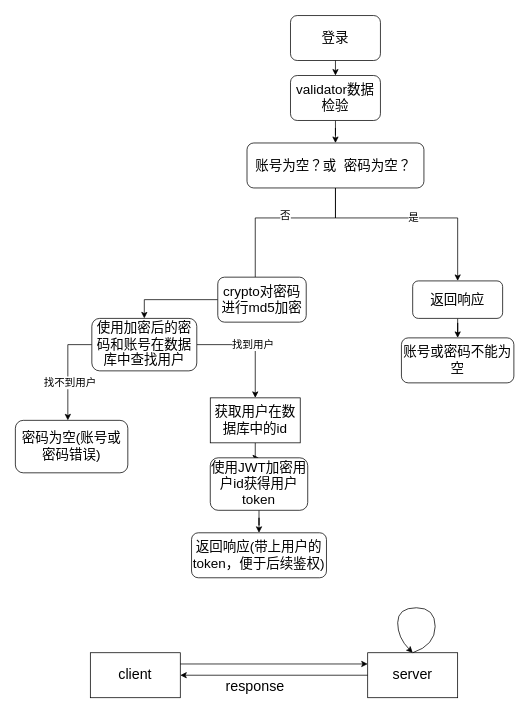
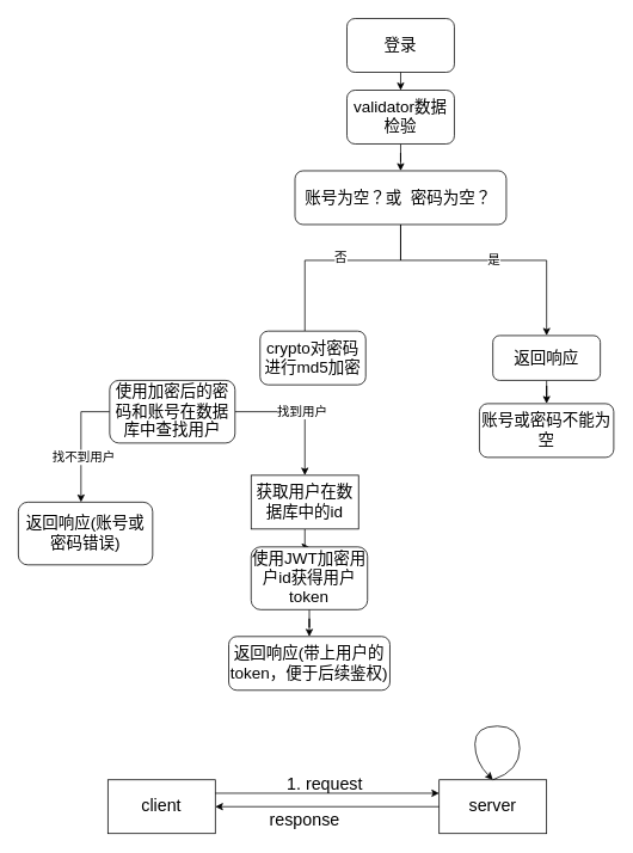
  <mxCell id="0" />
  <mxCell id="1" parent="0" />
  <mxCell id="2" value="&lt;font style=&quot;font-size: 18px;&quot;&gt;登录&lt;/font&gt;" style="rounded=1;whiteSpace=wrap;html=1;" parent="1" vertex="1"><mxGeometry x="387" y="20" width="120" height="60" as="geometry" /></mxCell>
  <mxCell id="3" style="edgeStyle=orthogonalEdgeStyle;rounded=0;orthogonalLoop=1;jettySize=auto;html=1;exitX=0.5;exitY=1;exitDx=0;exitDy=0;fontSize=14;" parent="1" source="4" target="9" edge="1"><mxGeometry relative="1" as="geometry" /></mxCell>
  <mxCell id="4" value="&lt;font style=&quot;font-size: 18px;&quot;&gt;validator数据检验&lt;/font&gt;" style="rounded=1;whiteSpace=wrap;html=1;fontSize=14;" parent="1" vertex="1"><mxGeometry x="387" y="100" width="120" height="60" as="geometry" /></mxCell>
  <mxCell id="5" value="" style="endArrow=classic;html=1;rounded=0;fontSize=14;exitX=0.5;exitY=1;exitDx=0;exitDy=0;" parent="1" source="2" target="4" edge="1"><mxGeometry width="50" height="50" relative="1" as="geometry"><mxPoint x="270" y="130" as="sourcePoint" /><mxPoint x="480" y="120" as="targetPoint" /></mxGeometry></mxCell>
  <mxCell id="6" value="是" style="edgeStyle=orthogonalEdgeStyle;rounded=0;orthogonalLoop=1;jettySize=auto;html=1;exitX=0.5;exitY=1;exitDx=0;exitDy=0;fontSize=14;" parent="1" source="9" target="11" edge="1"><mxGeometry relative="1" as="geometry"><Array as="points"><mxPoint x="447" y="290" /><mxPoint x="610" y="290" /></Array></mxGeometry></mxCell>
  <mxCell id="7" style="edgeStyle=orthogonalEdgeStyle;rounded=0;orthogonalLoop=1;jettySize=auto;html=1;exitX=0.5;exitY=1;exitDx=0;exitDy=0;fontSize=14;endArrow=none;" parent="1" source="9" target="14" edge="1"><mxGeometry relative="1" as="geometry"><Array as="points"><mxPoint x="447" y="290" /><mxPoint x="340" y="290" /></Array></mxGeometry></mxCell>
  <mxCell id="8" value="否&lt;br&gt;" style="edgeLabel;html=1;align=center;verticalAlign=middle;resizable=0;points=[];fontSize=14;" parent="7" vertex="1" connectable="0"><mxGeometry x="-0.044" y="-4" relative="1" as="geometry"><mxPoint as="offset" /></mxGeometry></mxCell>
  <mxCell id="9" value="&lt;font style=&quot;font-size: 18px;&quot;&gt;账号为空？或&amp;nbsp; 密码为空？&amp;nbsp;&lt;/font&gt;" style="rounded=1;whiteSpace=wrap;html=1;fontSize=14;" parent="1" vertex="1"><mxGeometry x="329" y="190" width="236" height="60" as="geometry" /></mxCell>
  <mxCell id="10" style="edgeStyle=orthogonalEdgeStyle;rounded=0;orthogonalLoop=1;jettySize=auto;html=1;fontSize=14;" parent="1" source="11" target="12" edge="1"><mxGeometry relative="1" as="geometry" /></mxCell>
  <mxCell id="11" value="&lt;font style=&quot;font-size: 18px;&quot;&gt;返回响应&lt;/font&gt;" style="rounded=1;whiteSpace=wrap;html=1;fontSize=14;" parent="1" vertex="1"><mxGeometry x="550" y="374" width="120" height="50" as="geometry" /></mxCell>
  <mxCell id="12" value="&lt;font style=&quot;font-size: 18px;&quot;&gt;账号或密码不能为空&lt;/font&gt;" style="rounded=1;whiteSpace=wrap;html=1;fontSize=14;" parent="1" vertex="1"><mxGeometry x="535" y="450" width="150" height="60" as="geometry" /></mxCell>
- <mxCell id="13" style="edgeStyle=orthogonalEdgeStyle;rounded=0;orthogonalLoop=1;jettySize=auto;html=1;entryX=0.5;entryY=0;entryDx=0;entryDy=0;fontSize=14;" parent="1" source="14" target="18" edge="1"><mxGeometry relative="1" as="geometry" /></mxCell>
  <mxCell id="14" value="&lt;font style=&quot;font-size: 18px;&quot;&gt;crypto对密码进行md5加密&lt;/font&gt;" style="rounded=1;whiteSpace=wrap;html=1;fontSize=14;" parent="1" vertex="1"><mxGeometry x="290" y="369" width="118" height="60" as="geometry" /></mxCell>
  <mxCell id="15" style="edgeStyle=orthogonalEdgeStyle;rounded=0;orthogonalLoop=1;jettySize=auto;html=1;fontSize=14;" parent="1" source="18" target="19" edge="1"><mxGeometry relative="1" as="geometry"><Array as="points"><mxPoint x="90" y="459" /><mxPoint x="90" y="607" /><mxPoint x="109" y="607" /></Array></mxGeometry></mxCell>
  <mxCell id="16" value="找不到用户" style="edgeLabel;html=1;align=center;verticalAlign=middle;resizable=0;points=[];fontSize=14;" parent="15" vertex="1" connectable="0"><mxGeometry x="0.238" y="2" relative="1" as="geometry"><mxPoint as="offset" /></mxGeometry></mxCell>
  <mxCell id="17" value="找到用户" style="edgeStyle=orthogonalEdgeStyle;rounded=0;orthogonalLoop=1;jettySize=auto;html=1;fontSize=14;" parent="1" source="18" target="21" edge="1"><mxGeometry relative="1" as="geometry" /></mxCell>
  <mxCell id="18" value="&lt;font style=&quot;font-size: 18px;&quot;&gt;使用加密后的密码和账号在数据库中查找用户&lt;/font&gt;" style="rounded=1;whiteSpace=wrap;html=1;fontSize=14;" parent="1" vertex="1"><mxGeometry x="122" y="424" width="140" height="70" as="geometry" /></mxCell>
- <mxCell id="19" value="&lt;font style=&quot;font-size: 18px;&quot;&gt;密码为空(账号或密码错误)&lt;/font&gt;" style="rounded=1;whiteSpace=wrap;html=1;fontSize=14;" parent="1" vertex="1"><mxGeometry x="20" y="560" width="150" height="70" as="geometry" /></mxCell>
+ <mxCell id="19" value="&lt;font style=&quot;font-size: 18px;&quot;&gt;返回响应(账号或密码错误)&lt;/font&gt;" style="rounded=1;whiteSpace=wrap;html=1;fontSize=14;" parent="1" vertex="1"><mxGeometry x="20" y="560" width="150" height="70" as="geometry" /></mxCell>
  <mxCell id="20" style="edgeStyle=orthogonalEdgeStyle;rounded=0;orthogonalLoop=1;jettySize=auto;html=1;fontSize=14;" parent="1" source="21" target="23" edge="1"><mxGeometry relative="1" as="geometry" /></mxCell>
  <mxCell id="21" value="&lt;font style=&quot;font-size: 18px;&quot;&gt;获取用户在数据库中的id&lt;/font&gt;" style="whiteSpace=wrap;html=1;fontSize=14;rounded=0;" parent="1" vertex="1"><mxGeometry x="280" y="530" width="120" height="60" as="geometry" /></mxCell>
  <mxCell id="22" style="edgeStyle=orthogonalEdgeStyle;rounded=0;orthogonalLoop=1;jettySize=auto;html=1;fontSize=14;" parent="1" source="23" target="24" edge="1"><mxGeometry relative="1" as="geometry" /></mxCell>
  <mxCell id="23" value="&lt;font style=&quot;font-size: 18px;&quot;&gt;使用JWT加密用户id获得用户token&lt;/font&gt;" style="rounded=1;whiteSpace=wrap;html=1;fontSize=14;" parent="1" vertex="1"><mxGeometry x="280" y="610" width="130" height="70" as="geometry" /></mxCell>
  <mxCell id="24" value="&lt;font style=&quot;font-size: 18px;&quot;&gt;返回响应(带上用户的token，便于后续鉴权)&lt;/font&gt;" style="rounded=1;whiteSpace=wrap;html=1;fontSize=14;" parent="1" vertex="1"><mxGeometry x="255" y="710" width="180" height="60" as="geometry" /></mxCell>
  <mxCell id="25" value="&lt;font style=&quot;font-size: 19px;&quot;&gt;client&lt;/font&gt;" style="rounded=0;whiteSpace=wrap;html=1;" vertex="1" parent="1"><mxGeometry x="120" y="870" width="120" height="60" as="geometry" /></mxCell>
  <mxCell id="26" value="&lt;font style=&quot;font-size: 19px;&quot;&gt;server&lt;/font&gt;" style="rounded=0;whiteSpace=wrap;html=1;" vertex="1" parent="1"><mxGeometry x="490" y="870" width="120" height="60" as="geometry" /></mxCell>
  <mxCell id="27" value="" style="endArrow=classic;html=1;rounded=0;fontSize=19;exitX=1;exitY=0.25;exitDx=0;exitDy=0;entryX=0;entryY=0.25;entryDx=0;entryDy=0;" edge="1" parent="1" source="25" target="26"><mxGeometry width="50" height="50" relative="1" as="geometry"><mxPoint x="260" y="920" as="sourcePoint" /><mxPoint x="310" y="870" as="targetPoint" /></mxGeometry></mxCell>
  <mxCell id="28" value="" style="endArrow=classic;html=1;rounded=0;fontSize=19;" edge="1" parent="1" source="26" target="25"><mxGeometry width="50" height="50" relative="1" as="geometry"><mxPoint x="290" y="950" as="sourcePoint" /><mxPoint x="340" y="900" as="targetPoint" /></mxGeometry></mxCell>
+ <mxCell id="29" value="1. request" style="text;html=1;strokeColor=none;fillColor=none;align=center;verticalAlign=middle;whiteSpace=wrap;rounded=0;fontSize=19;" vertex="1" parent="1"><mxGeometry x="315" y="860" width="95" height="30" as="geometry" /></mxCell>
  <mxCell id="30" value="response" style="text;html=1;strokeColor=none;fillColor=none;align=center;verticalAlign=middle;whiteSpace=wrap;rounded=0;fontSize=19;" vertex="1" parent="1"><mxGeometry x="310" y="900" width="60" height="30" as="geometry" /></mxCell>
  <mxCell id="31" value="" style="curved=1;endArrow=classic;html=1;fontSize=19;exitX=0.5;exitY=0;exitDx=0;exitDy=0;entryX=0.5;entryY=0;entryDx=0;entryDy=0;" edge="1" parent="1" source="26" target="26"><mxGeometry width="50" height="50" relative="1" as="geometry"><mxPoint x="530" y="860" as="sourcePoint" /><mxPoint x="580" y="810" as="targetPoint" /><Array as="points"><mxPoint x="580" y="860" /><mxPoint x="580" y="810" /><mxPoint x="530" y="810" /><mxPoint x="530" y="850" /></Array></mxGeometry></mxCell>
